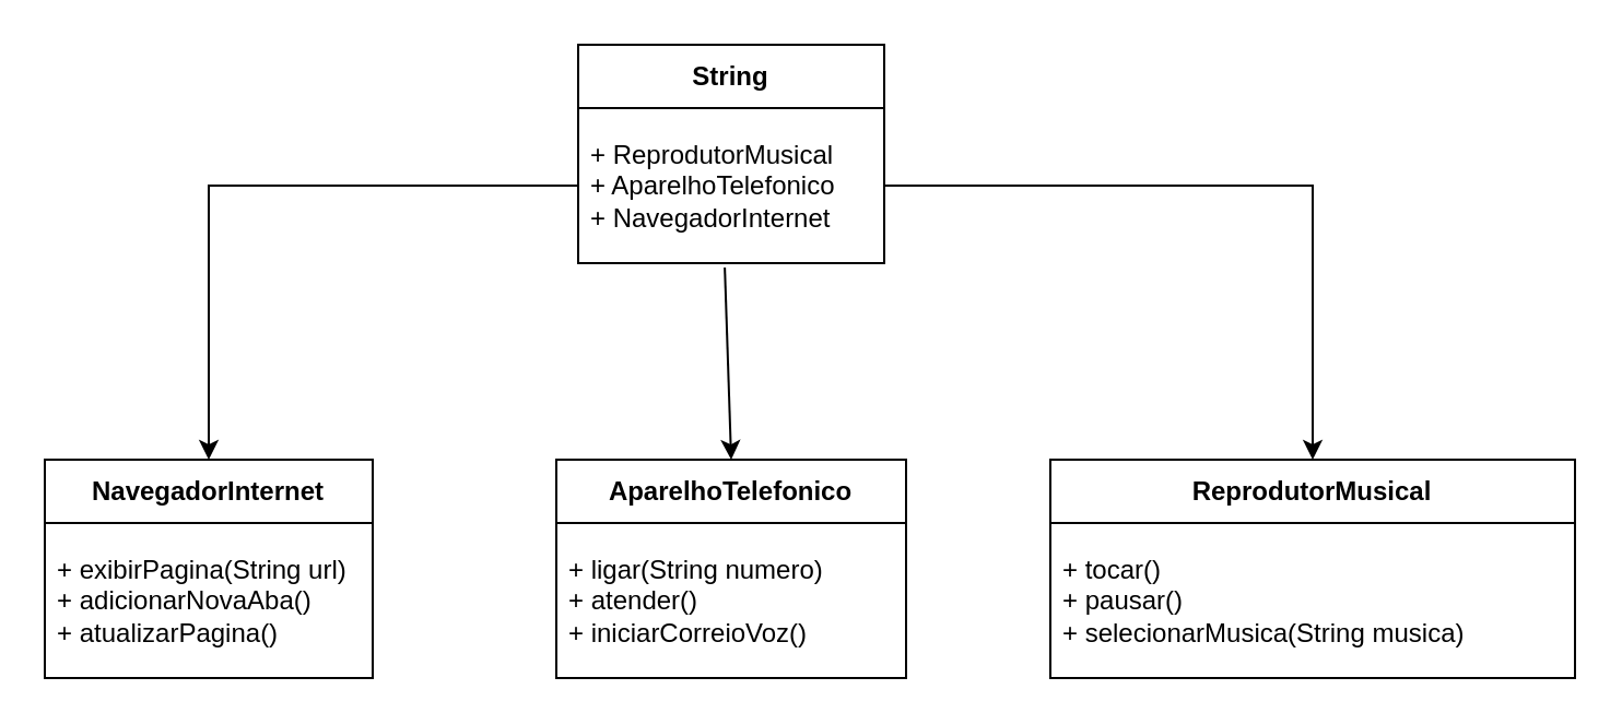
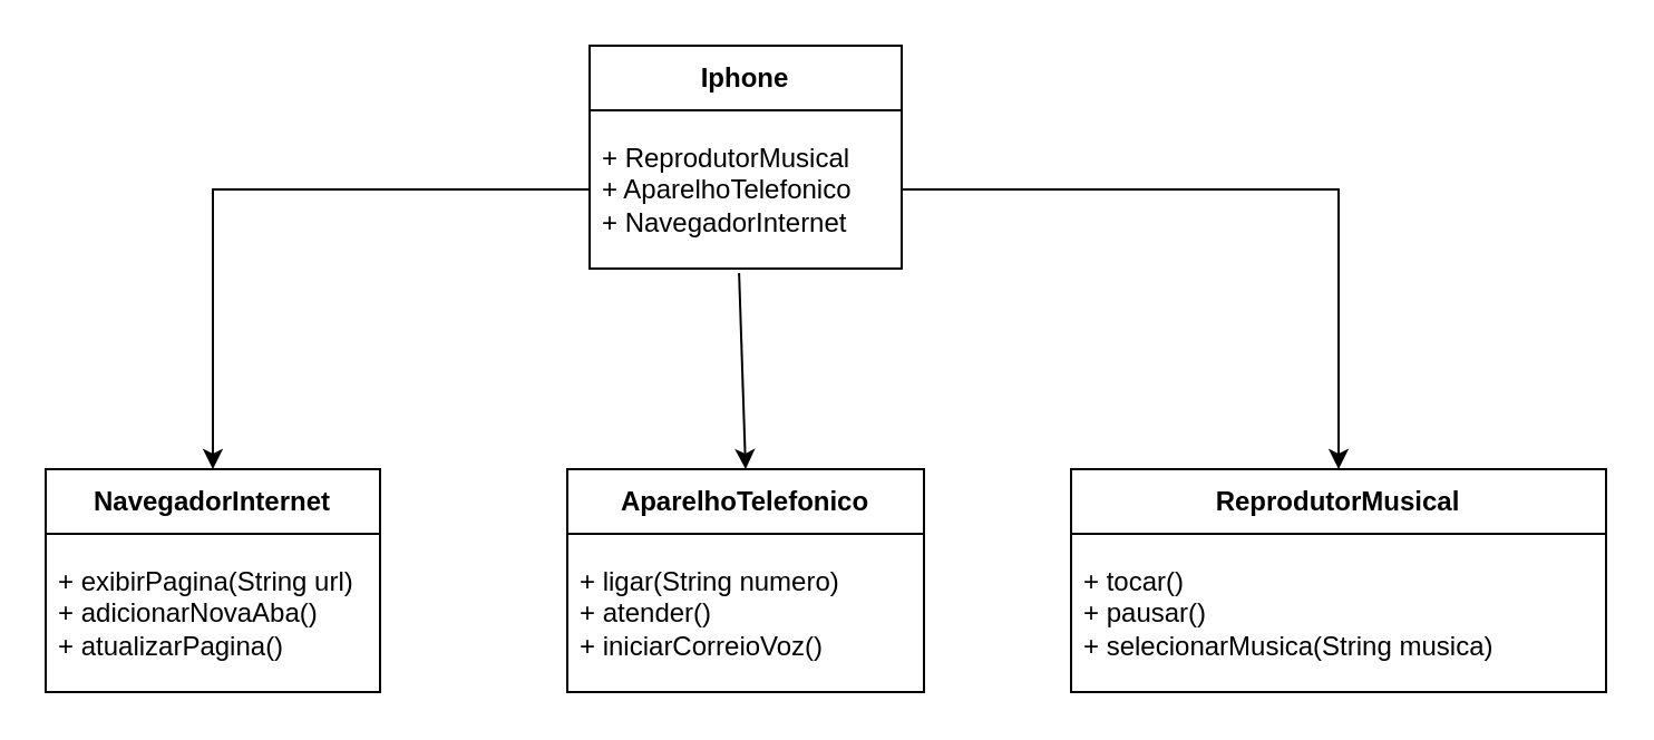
  <mxCell id="0" />
  <mxCell id="1" parent="0" />
- <mxCell id="2" value="String" style="swimlane;fontStyle=1;align=center;verticalAlign=middle;childLayout=stackLayout;horizontal=1;startSize=29;horizontalStack=0;resizeParent=1;resizeParentMax=0;resizeLast=0;collapsible=0;marginBottom=0;html=1;whiteSpace=wrap;" vertex="1" parent="1"><mxGeometry x="264" y="20" width="140" height="100" as="geometry" /></mxCell>
+ <mxCell id="2" value="Iphone" style="swimlane;fontStyle=1;align=center;verticalAlign=middle;childLayout=stackLayout;horizontal=1;startSize=29;horizontalStack=0;resizeParent=1;resizeParentMax=0;resizeLast=0;collapsible=0;marginBottom=0;html=1;whiteSpace=wrap;" vertex="1" parent="1"><mxGeometry x="264" y="20" width="140" height="100" as="geometry" /></mxCell>
  <mxCell id="3" value=" + ReprodutorMusical&amp;nbsp;&lt;br&gt;+ AparelhoTelefonico&amp;nbsp;&lt;br&gt;+ NavegadorInternet " style="text;html=1;strokeColor=none;fillColor=none;align=left;verticalAlign=middle;spacingLeft=4;spacingRight=4;overflow=hidden;rotatable=0;points=[[0,0.5],[1,0.5]];portConstraint=eastwest;whiteSpace=wrap;" vertex="1" parent="2"><mxGeometry y="29" width="140" height="71" as="geometry" /></mxCell>
  <mxCell id="4" value="ReprodutorMusical" style="swimlane;fontStyle=1;align=center;verticalAlign=middle;childLayout=stackLayout;horizontal=1;startSize=29;horizontalStack=0;resizeParent=1;resizeParentMax=0;resizeLast=0;collapsible=0;marginBottom=0;html=1;whiteSpace=wrap;" vertex="1" parent="1"><mxGeometry x="480" y="210" width="240" height="100" as="geometry" /></mxCell>
  <mxCell id="5" value="+ tocar()&amp;nbsp;&lt;div&gt;+ pausar()&lt;br&gt;&lt;/div&gt;&lt;div&gt;+ selecionarMusica(String musica)&lt;br&gt;&lt;/div&gt;" style="text;html=1;strokeColor=none;fillColor=none;align=left;verticalAlign=middle;spacingLeft=4;spacingRight=4;overflow=hidden;rotatable=0;points=[[0,0.5],[1,0.5]];portConstraint=eastwest;whiteSpace=wrap;" vertex="1" parent="4"><mxGeometry y="29" width="240" height="71" as="geometry" /></mxCell>
  <mxCell id="6" value="AparelhoTelefonico " style="swimlane;fontStyle=1;align=center;verticalAlign=middle;childLayout=stackLayout;horizontal=1;startSize=29;horizontalStack=0;resizeParent=1;resizeParentMax=0;resizeLast=0;collapsible=0;marginBottom=0;html=1;whiteSpace=wrap;" vertex="1" parent="1"><mxGeometry x="254" y="210" width="160" height="100" as="geometry" /></mxCell>
  <mxCell id="7" value="&lt;div&gt;+ ligar(String numero)&lt;/div&gt;&lt;div&gt;&lt;span style=&quot;background-color: initial;&quot;&gt;+ atender()&lt;/span&gt;&lt;/div&gt;&lt;div&gt;+ iniciarCorreioVoz()&amp;nbsp;&lt;br&gt;&lt;/div&gt;" style="text;html=1;strokeColor=none;fillColor=none;align=left;verticalAlign=middle;spacingLeft=4;spacingRight=4;overflow=hidden;rotatable=0;points=[[0,0.5],[1,0.5]];portConstraint=eastwest;whiteSpace=wrap;" vertex="1" parent="6"><mxGeometry y="29" width="160" height="71" as="geometry" /></mxCell>
  <mxCell id="8" value="NavegadorInternet  " style="swimlane;fontStyle=1;align=center;verticalAlign=middle;childLayout=stackLayout;horizontal=1;startSize=29;horizontalStack=0;resizeParent=1;resizeParentMax=0;resizeLast=0;collapsible=0;marginBottom=0;html=1;whiteSpace=wrap;" vertex="1" parent="1"><mxGeometry x="20" y="210" width="150" height="100" as="geometry" /></mxCell>
  <mxCell id="9" value="&lt;div&gt;+ exibirPagina(String url)&lt;/div&gt;&lt;div&gt;&lt;span style=&quot;background-color: initial;&quot;&gt;+ adicionarNovaAba()&lt;/span&gt;&lt;/div&gt;&lt;div&gt;+ atualizarPagina()&amp;nbsp;&lt;br&gt;&lt;/div&gt;" style="text;html=1;strokeColor=none;fillColor=none;align=left;verticalAlign=middle;spacingLeft=4;spacingRight=4;overflow=hidden;rotatable=0;points=[[0,0.5],[1,0.5]];portConstraint=eastwest;whiteSpace=wrap;" vertex="1" parent="8"><mxGeometry y="29" width="150" height="71" as="geometry" /></mxCell>
  <mxCell id="10" style="edgeStyle=orthogonalEdgeStyle;rounded=0;orthogonalLoop=1;jettySize=auto;html=1;exitX=0;exitY=0.5;exitDx=0;exitDy=0;entryX=0.5;entryY=0;entryDx=0;entryDy=0;" edge="1" parent="1" source="3" target="8"><mxGeometry relative="1" as="geometry" /></mxCell>
  <mxCell id="11" style="edgeStyle=orthogonalEdgeStyle;rounded=0;orthogonalLoop=1;jettySize=auto;html=1;exitX=1;exitY=0.5;exitDx=0;exitDy=0;" edge="1" parent="1" source="3" target="4"><mxGeometry relative="1" as="geometry" /></mxCell>
  <mxCell id="12" value="" style="endArrow=classic;html=1;rounded=0;exitX=0.479;exitY=1.028;exitDx=0;exitDy=0;exitPerimeter=0;entryX=0.5;entryY=0;entryDx=0;entryDy=0;" edge="1" parent="1" source="3" target="6"><mxGeometry width="50" height="50" relative="1" as="geometry"><mxPoint x="310" y="270" as="sourcePoint" /><mxPoint x="360" y="220" as="targetPoint" /></mxGeometry></mxCell>
